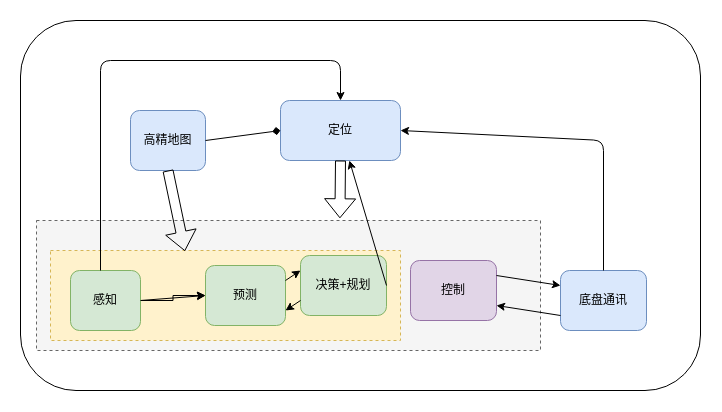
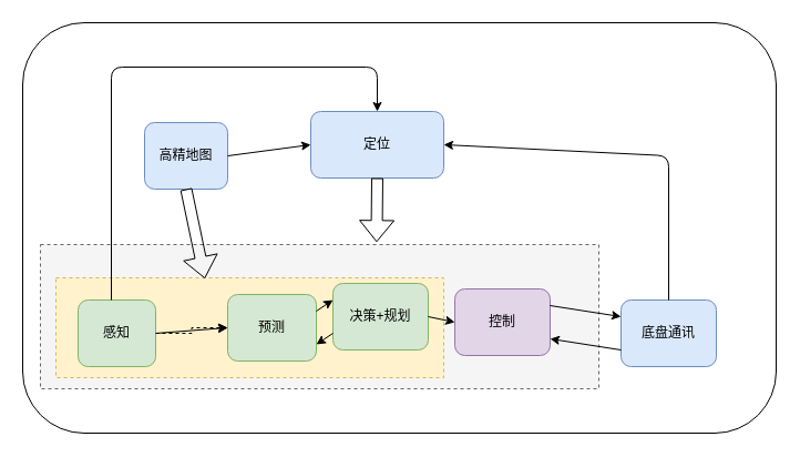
  <mxCell id="0" />
  <mxCell id="1" parent="0" />
  <mxCell id="2" value="" style="rounded=1;whiteSpace=wrap;html=1;" vertex="1" parent="1"><mxGeometry x="20" y="20" width="680" height="370" as="geometry" /></mxCell>
  <mxCell id="3" value="" style="rounded=0;whiteSpace=wrap;html=1;fillColor=#f5f5f5;strokeColor=#666666;fontColor=#333333;dashed=1;" parent="1" vertex="1"><mxGeometry x="36" y="220" width="504" height="130" as="geometry" /></mxCell>
  <mxCell id="4" value="" style="rounded=0;whiteSpace=wrap;html=1;fillColor=#fff2cc;strokeColor=#d6b656;dashed=1;" parent="1" vertex="1"><mxGeometry x="50" y="250" width="350" height="90" as="geometry" /></mxCell>
  <mxCell id="5" value="高精地图" style="rounded=1;whiteSpace=wrap;html=1;fillColor=#dae8fc;strokeColor=#6c8ebf;" parent="1" vertex="1"><mxGeometry x="130" y="110" width="75" height="60" as="geometry" /></mxCell>
  <mxCell id="6" value="定位" style="rounded=1;whiteSpace=wrap;html=1;fillColor=#dae8fc;strokeColor=#6c8ebf;" parent="1" vertex="1"><mxGeometry x="280" y="100" width="120" height="60" as="geometry" /></mxCell>
- <mxCell id="7" value="" style="edgeStyle=orthogonalEdgeStyle;rounded=0;orthogonalLoop=1;jettySize=auto;html=1;" parent="1" source="8" target="9" edge="1"><mxGeometry relative="1" as="geometry" /></mxCell>
+ <mxCell id="7" value="" style="edgeStyle=orthogonalEdgeStyle;rounded=0;orthogonalLoop=1;jettySize=auto;html=1;dashed=1;" parent="1" source="8" target="9" edge="1"><mxGeometry relative="1" as="geometry" /></mxCell>
  <mxCell id="8" value="感知" style="rounded=1;whiteSpace=wrap;html=1;fillColor=#d5e8d4;strokeColor=#82b366;" parent="1" vertex="1"><mxGeometry x="70" y="270" width="70" height="60" as="geometry" /></mxCell>
  <mxCell id="9" value="预测" style="rounded=1;whiteSpace=wrap;html=1;fillColor=#d5e8d4;strokeColor=#82b366;" parent="1" vertex="1"><mxGeometry x="205" y="265" width="80" height="60" as="geometry" /></mxCell>
  <mxCell id="10" value="决策+规划" style="rounded=1;whiteSpace=wrap;html=1;fillColor=#d5e8d4;strokeColor=#82b366;" parent="1" vertex="1"><mxGeometry x="300" y="255" width="86" height="60" as="geometry" /></mxCell>
  <mxCell id="11" value="控制" style="rounded=1;whiteSpace=wrap;html=1;fillColor=#e1d5e7;strokeColor=#9673a6;" parent="1" vertex="1"><mxGeometry x="410" y="260" width="86" height="60" as="geometry" /></mxCell>
  <mxCell id="12" value="" style="endArrow=classic;html=1;entryX=0;entryY=0.5;entryDx=0;entryDy=0;" parent="1" target="9" edge="1"><mxGeometry width="50" height="50" relative="1" as="geometry"><mxPoint x="140" y="300" as="sourcePoint" /><mxPoint x="190" y="250" as="targetPoint" /></mxGeometry></mxCell>
  <mxCell id="13" value="" style="endArrow=classic;html=1;entryX=0;entryY=0.25;entryDx=0;entryDy=0;exitX=1;exitY=0.25;exitDx=0;exitDy=0;" parent="1" source="9" target="10" edge="1"><mxGeometry width="50" height="50" relative="1" as="geometry"><mxPoint x="150" y="310" as="sourcePoint" /><mxPoint x="190" y="310" as="targetPoint" /></mxGeometry></mxCell>
  <mxCell id="14" value="" style="endArrow=classic;html=1;entryX=1;entryY=0.75;entryDx=0;entryDy=0;exitX=0;exitY=0.75;exitDx=0;exitDy=0;" parent="1" source="10" target="9" edge="1"><mxGeometry width="50" height="50" relative="1" as="geometry"><mxPoint x="270" y="295" as="sourcePoint" /><mxPoint x="310" y="295" as="targetPoint" /></mxGeometry></mxCell>
- <mxCell id="15" value="" style="endArrow=diamond;html=1;exitX=1;exitY=0.5;exitDx=0;exitDy=0;entryX=0;entryY=0.5;entryDx=0;entryDy=0;" parent="1" source="5" target="6" edge="1"><mxGeometry width="50" height="50" relative="1" as="geometry"><mxPoint x="370" y="310" as="sourcePoint" /><mxPoint x="420" y="260" as="targetPoint" /></mxGeometry></mxCell>
+ <mxCell id="15" value="" style="endArrow=classic;html=1;exitX=1;exitY=0.5;exitDx=0;exitDy=0;entryX=0;entryY=0.5;entryDx=0;entryDy=0;" parent="1" source="5" target="6" edge="1"><mxGeometry width="50" height="50" relative="1" as="geometry"><mxPoint x="370" y="310" as="sourcePoint" /><mxPoint x="420" y="260" as="targetPoint" /></mxGeometry></mxCell>
  <mxCell id="16" value="" style="endArrow=classic;html=1;entryX=0.5;entryY=0;entryDx=0;entryDy=0;" parent="1" target="6" edge="1"><mxGeometry width="50" height="50" relative="1" as="geometry"><mxPoint x="100" y="270" as="sourcePoint" /><mxPoint x="340" y="60" as="targetPoint" /><Array as="points"><mxPoint x="100" y="60" /><mxPoint x="340" y="60" /></Array></mxGeometry></mxCell>
- <mxCell id="17" value="" style="endArrow=classic;html=1;exitX=1;exitY=0.5;exitDx=0;exitDy=0;" parent="1" source="10" target="6" edge="1"><mxGeometry width="50" height="50" relative="1" as="geometry"><mxPoint x="370" y="310" as="sourcePoint" /><mxPoint x="420" y="260" as="targetPoint" /></mxGeometry></mxCell>
+ <mxCell id="17" value="" style="endArrow=classic;html=1;exitX=1;exitY=0.5;exitDx=0;exitDy=0;entryX=0;entryY=0.5;entryDx=0;entryDy=0;" parent="1" source="10" target="11" edge="1"><mxGeometry width="50" height="50" relative="1" as="geometry"><mxPoint x="370" y="310" as="sourcePoint" /><mxPoint x="420" y="260" as="targetPoint" /></mxGeometry></mxCell>
  <mxCell id="18" value="底盘通讯" style="rounded=1;whiteSpace=wrap;html=1;fillColor=#dae8fc;strokeColor=#6c8ebf;" parent="1" vertex="1"><mxGeometry x="560" y="270" width="86" height="60" as="geometry" /></mxCell>
  <mxCell id="19" value="" style="endArrow=classic;html=1;exitX=1;exitY=0.25;exitDx=0;exitDy=0;entryX=0;entryY=0.25;entryDx=0;entryDy=0;" parent="1" source="11" target="18" edge="1"><mxGeometry width="50" height="50" relative="1" as="geometry"><mxPoint x="370" y="310" as="sourcePoint" /><mxPoint x="420" y="260" as="targetPoint" /></mxGeometry></mxCell>
  <mxCell id="20" value="" style="endArrow=classic;html=1;exitX=0;exitY=0.75;exitDx=0;exitDy=0;entryX=1;entryY=0.75;entryDx=0;entryDy=0;" parent="1" source="18" target="11" edge="1"><mxGeometry width="50" height="50" relative="1" as="geometry"><mxPoint x="590" y="390" as="sourcePoint" /><mxPoint x="644" y="390" as="targetPoint" /></mxGeometry></mxCell>
  <mxCell id="21" value="" style="shape=flexArrow;endArrow=classic;html=1;exitX=0.5;exitY=1;exitDx=0;exitDy=0;entryX=0.384;entryY=0.007;entryDx=0;entryDy=0;entryPerimeter=0;" parent="1" source="5" target="4" edge="1"><mxGeometry width="50" height="50" relative="1" as="geometry"><mxPoint x="370" y="310" as="sourcePoint" /><mxPoint x="420" y="260" as="targetPoint" /></mxGeometry></mxCell>
  <mxCell id="22" value="" style="shape=flexArrow;endArrow=classic;html=1;exitX=0.5;exitY=1;exitDx=0;exitDy=0;entryX=0.602;entryY=-0.017;entryDx=0;entryDy=0;entryPerimeter=0;" parent="1" source="6" target="3" edge="1"><mxGeometry width="50" height="50" relative="1" as="geometry"><mxPoint x="370" y="310" as="sourcePoint" /><mxPoint x="420" y="260" as="targetPoint" /></mxGeometry></mxCell>
  <mxCell id="23" value="" style="endArrow=classic;html=1;exitX=0.5;exitY=0;exitDx=0;exitDy=0;entryX=1;entryY=0.5;entryDx=0;entryDy=0;" parent="1" source="18" target="6" edge="1"><mxGeometry width="50" height="50" relative="1" as="geometry"><mxPoint x="370" y="310" as="sourcePoint" /><mxPoint x="420" y="260" as="targetPoint" /><Array as="points"><mxPoint x="603" y="140" /></Array></mxGeometry></mxCell>
